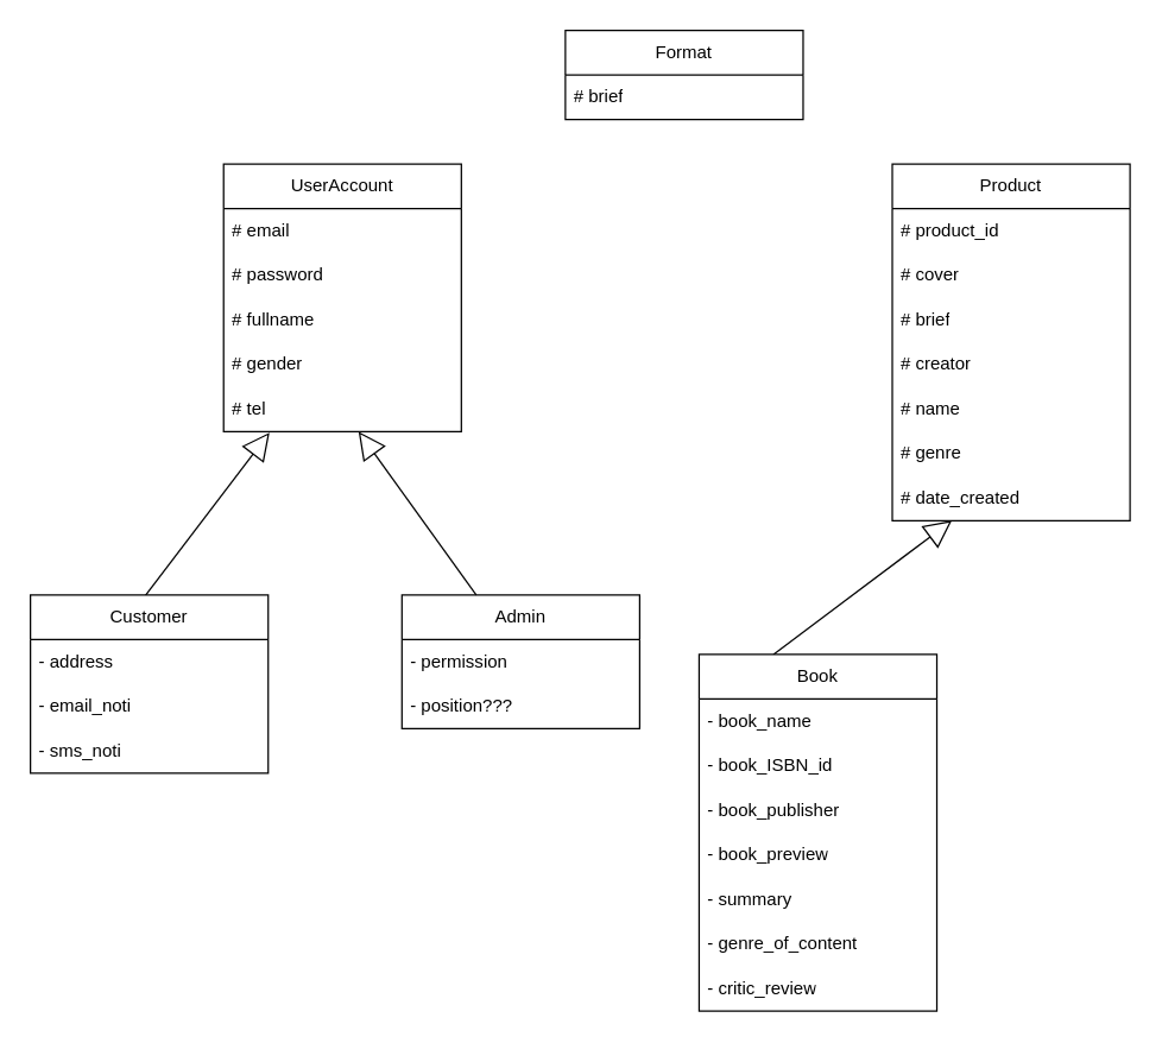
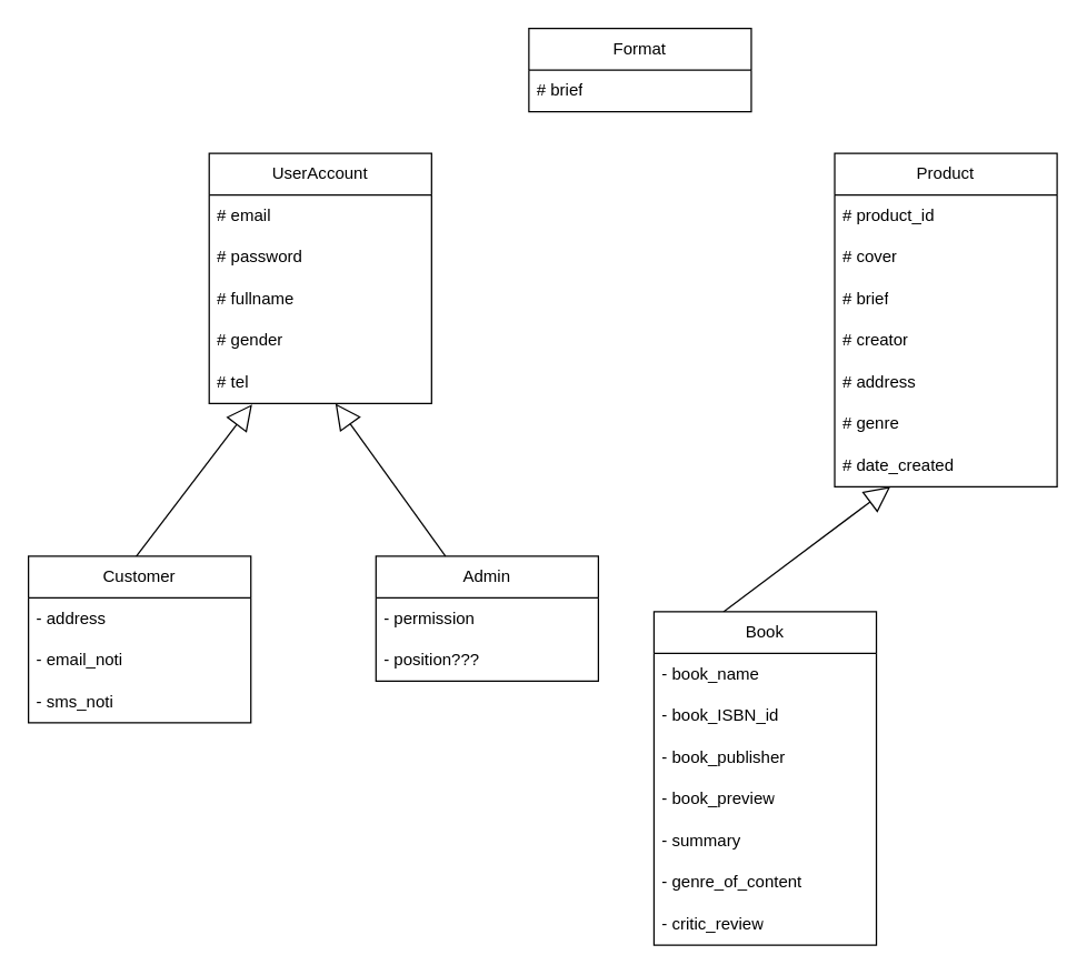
  <mxCell id="0" />
  <mxCell id="1" parent="0" />
  <mxCell id="2" value="UserAccount" style="swimlane;fontStyle=0;childLayout=stackLayout;horizontal=1;startSize=30;horizontalStack=0;resizeParent=1;resizeParentMax=0;resizeLast=0;collapsible=1;marginBottom=0;whiteSpace=wrap;html=1;" vertex="1" parent="1"><mxGeometry x="150" y="110" width="160" height="180" as="geometry" /></mxCell>
  <mxCell id="3" value="# email" style="text;strokeColor=none;fillColor=none;align=left;verticalAlign=middle;spacingLeft=4;spacingRight=4;overflow=hidden;points=[[0,0.5],[1,0.5]];portConstraint=eastwest;rotatable=0;whiteSpace=wrap;html=1;" vertex="1" parent="2"><mxGeometry y="30" width="160" height="30" as="geometry" /></mxCell>
  <mxCell id="4" value="# password" style="text;strokeColor=none;fillColor=none;align=left;verticalAlign=middle;spacingLeft=4;spacingRight=4;overflow=hidden;points=[[0,0.5],[1,0.5]];portConstraint=eastwest;rotatable=0;whiteSpace=wrap;html=1;" vertex="1" parent="2"><mxGeometry y="60" width="160" height="30" as="geometry" /></mxCell>
  <mxCell id="5" value="# fullname" style="text;strokeColor=none;fillColor=none;align=left;verticalAlign=middle;spacingLeft=4;spacingRight=4;overflow=hidden;points=[[0,0.5],[1,0.5]];portConstraint=eastwest;rotatable=0;whiteSpace=wrap;html=1;" vertex="1" parent="2"><mxGeometry y="90" width="160" height="30" as="geometry" /></mxCell>
  <mxCell id="6" value="# gender" style="text;strokeColor=none;fillColor=none;align=left;verticalAlign=middle;spacingLeft=4;spacingRight=4;overflow=hidden;points=[[0,0.5],[1,0.5]];portConstraint=eastwest;rotatable=0;whiteSpace=wrap;html=1;" vertex="1" parent="2"><mxGeometry y="120" width="160" height="30" as="geometry" /></mxCell>
  <mxCell id="7" value="# tel" style="text;strokeColor=none;fillColor=none;align=left;verticalAlign=middle;spacingLeft=4;spacingRight=4;overflow=hidden;points=[[0,0.5],[1,0.5]];portConstraint=eastwest;rotatable=0;whiteSpace=wrap;html=1;" vertex="1" parent="2"><mxGeometry y="150" width="160" height="30" as="geometry" /></mxCell>
  <mxCell id="8" value="" style="endArrow=block;endSize=16;endFill=0;html=1;rounded=0;entryX=0.193;entryY=1.022;entryDx=0;entryDy=0;entryPerimeter=0;" edge="1" parent="1" target="7"><mxGeometry width="160" relative="1" as="geometry"><mxPoint x="90" y="410" as="sourcePoint" /><mxPoint x="190" y="330" as="targetPoint" /></mxGeometry></mxCell>
  <mxCell id="9" value="Format" style="swimlane;fontStyle=0;childLayout=stackLayout;horizontal=1;startSize=30;horizontalStack=0;resizeParent=1;resizeParentMax=0;resizeLast=0;collapsible=1;marginBottom=0;whiteSpace=wrap;html=1;" vertex="1" parent="1"><mxGeometry x="380" width="160" height="60" as="geometry" y="20" /></mxCell>
  <mxCell id="10" value="# brief" style="text;strokeColor=none;fillColor=none;align=left;verticalAlign=middle;spacingLeft=4;spacingRight=4;overflow=hidden;points=[[0,0.5],[1,0.5]];portConstraint=eastwest;rotatable=0;whiteSpace=wrap;html=1;" vertex="1" parent="9"><mxGeometry y="30" width="160" height="30" as="geometry" /></mxCell>
  <mxCell id="11" value="Customer" style="swimlane;fontStyle=0;childLayout=stackLayout;horizontal=1;startSize=30;horizontalStack=0;resizeParent=1;resizeParentMax=0;resizeLast=0;collapsible=1;marginBottom=0;whiteSpace=wrap;html=1;" vertex="1" parent="1"><mxGeometry x="20" y="400" width="160" height="120" as="geometry" /></mxCell>
  <mxCell id="12" value="- address" style="text;strokeColor=none;fillColor=none;align=left;verticalAlign=middle;spacingLeft=4;spacingRight=4;overflow=hidden;points=[[0,0.5],[1,0.5]];portConstraint=eastwest;rotatable=0;whiteSpace=wrap;html=1;" vertex="1" parent="11"><mxGeometry y="30" width="160" height="30" as="geometry" /></mxCell>
  <mxCell id="13" value="- email_noti" style="text;strokeColor=none;fillColor=none;align=left;verticalAlign=middle;spacingLeft=4;spacingRight=4;overflow=hidden;points=[[0,0.5],[1,0.5]];portConstraint=eastwest;rotatable=0;whiteSpace=wrap;html=1;" vertex="1" parent="11"><mxGeometry y="60" width="160" height="30" as="geometry" /></mxCell>
  <mxCell id="14" value="- sms_noti" style="text;strokeColor=none;fillColor=none;align=left;verticalAlign=middle;spacingLeft=4;spacingRight=4;overflow=hidden;points=[[0,0.5],[1,0.5]];portConstraint=eastwest;rotatable=0;whiteSpace=wrap;html=1;" vertex="1" parent="11"><mxGeometry y="90" width="160" height="30" as="geometry" /></mxCell>
  <mxCell id="15" value="Admin" style="swimlane;fontStyle=0;childLayout=stackLayout;horizontal=1;startSize=30;horizontalStack=0;resizeParent=1;resizeParentMax=0;resizeLast=0;collapsible=1;marginBottom=0;whiteSpace=wrap;html=1;" vertex="1" parent="1"><mxGeometry x="270" y="400" width="160" height="90" as="geometry" /></mxCell>
  <mxCell id="16" value="- permission" style="text;strokeColor=none;fillColor=none;align=left;verticalAlign=middle;spacingLeft=4;spacingRight=4;overflow=hidden;points=[[0,0.5],[1,0.5]];portConstraint=eastwest;rotatable=0;whiteSpace=wrap;html=1;" vertex="1" parent="15"><mxGeometry y="30" width="160" height="30" as="geometry" /></mxCell>
  <mxCell id="17" value="- position???" style="text;strokeColor=none;fillColor=none;align=left;verticalAlign=middle;spacingLeft=4;spacingRight=4;overflow=hidden;points=[[0,0.5],[1,0.5]];portConstraint=eastwest;rotatable=0;whiteSpace=wrap;html=1;" vertex="1" parent="15"><mxGeometry y="60" width="160" height="30" as="geometry" /></mxCell>
  <mxCell id="18" value="" style="endArrow=block;endSize=16;endFill=0;html=1;rounded=0;" edge="1" parent="1" target="7"><mxGeometry width="160" relative="1" as="geometry"><mxPoint x="320" y="400" as="sourcePoint" /><mxPoint x="411" y="281" as="targetPoint" /></mxGeometry></mxCell>
  <mxCell id="19" value="Product" style="swimlane;fontStyle=0;childLayout=stackLayout;horizontal=1;startSize=30;horizontalStack=0;resizeParent=1;resizeParentMax=0;resizeLast=0;collapsible=1;marginBottom=0;whiteSpace=wrap;html=1;" vertex="1" parent="1"><mxGeometry x="600" y="110" width="160" height="240" as="geometry" /></mxCell>
  <mxCell id="20" value="# product_id" style="text;strokeColor=none;fillColor=none;align=left;verticalAlign=middle;spacingLeft=4;spacingRight=4;overflow=hidden;points=[[0,0.5],[1,0.5]];portConstraint=eastwest;rotatable=0;whiteSpace=wrap;html=1;" vertex="1" parent="19"><mxGeometry y="30" width="160" height="30" as="geometry" /></mxCell>
  <mxCell id="21" value="# cover" style="text;strokeColor=none;fillColor=none;align=left;verticalAlign=middle;spacingLeft=4;spacingRight=4;overflow=hidden;points=[[0,0.5],[1,0.5]];portConstraint=eastwest;rotatable=0;whiteSpace=wrap;html=1;" vertex="1" parent="19"><mxGeometry y="60" width="160" height="30" as="geometry" /></mxCell>
  <mxCell id="22" value="# brief" style="text;strokeColor=none;fillColor=none;align=left;verticalAlign=middle;spacingLeft=4;spacingRight=4;overflow=hidden;points=[[0,0.5],[1,0.5]];portConstraint=eastwest;rotatable=0;whiteSpace=wrap;html=1;" vertex="1" parent="19"><mxGeometry y="90" width="160" height="30" as="geometry" /></mxCell>
  <mxCell id="23" value="# creator" style="text;strokeColor=none;fillColor=none;align=left;verticalAlign=middle;spacingLeft=4;spacingRight=4;overflow=hidden;points=[[0,0.5],[1,0.5]];portConstraint=eastwest;rotatable=0;whiteSpace=wrap;html=1;" vertex="1" parent="19"><mxGeometry y="120" width="160" height="30" as="geometry" /></mxCell>
- <mxCell id="24" value="# name" style="text;strokeColor=none;fillColor=none;align=left;verticalAlign=middle;spacingLeft=4;spacingRight=4;overflow=hidden;points=[[0,0.5],[1,0.5]];portConstraint=eastwest;rotatable=0;whiteSpace=wrap;html=1;" vertex="1" parent="19"><mxGeometry y="150" width="160" height="30" as="geometry" /></mxCell>
+ <mxCell id="24" value="# address" style="text;strokeColor=none;fillColor=none;align=left;verticalAlign=middle;spacingLeft=4;spacingRight=4;overflow=hidden;points=[[0,0.5],[1,0.5]];portConstraint=eastwest;rotatable=0;whiteSpace=wrap;html=1;" vertex="1" parent="19"><mxGeometry y="150" width="160" height="30" as="geometry" /></mxCell>
  <mxCell id="25" value="# genre" style="text;strokeColor=none;fillColor=none;align=left;verticalAlign=middle;spacingLeft=4;spacingRight=4;overflow=hidden;points=[[0,0.5],[1,0.5]];portConstraint=eastwest;rotatable=0;whiteSpace=wrap;html=1;" vertex="1" parent="19"><mxGeometry y="180" width="160" height="30" as="geometry" /></mxCell>
  <mxCell id="26" value="# date_created" style="text;strokeColor=none;fillColor=none;align=left;verticalAlign=middle;spacingLeft=4;spacingRight=4;overflow=hidden;points=[[0,0.5],[1,0.5]];portConstraint=eastwest;rotatable=0;whiteSpace=wrap;html=1;" vertex="1" parent="19"><mxGeometry y="210" width="160" height="30" as="geometry" /></mxCell>
  <mxCell id="27" value="" style="endArrow=block;endSize=16;endFill=0;html=1;rounded=0;" edge="1" parent="1"><mxGeometry width="160" relative="1" as="geometry"><mxPoint x="520" y="440" as="sourcePoint" /><mxPoint x="640" y="350" as="targetPoint" /></mxGeometry></mxCell>
  <mxCell id="28" value="Book" style="swimlane;fontStyle=0;childLayout=stackLayout;horizontal=1;startSize=30;horizontalStack=0;resizeParent=1;resizeParentMax=0;resizeLast=0;collapsible=1;marginBottom=0;whiteSpace=wrap;html=1;" vertex="1" parent="1"><mxGeometry x="470" y="440" width="160" height="240" as="geometry" /></mxCell>
  <mxCell id="29" value="- book_name" style="text;strokeColor=none;fillColor=none;align=left;verticalAlign=middle;spacingLeft=4;spacingRight=4;overflow=hidden;points=[[0,0.5],[1,0.5]];portConstraint=eastwest;rotatable=0;whiteSpace=wrap;html=1;" vertex="1" parent="28"><mxGeometry y="30" width="160" height="30" as="geometry" /></mxCell>
  <mxCell id="30" value="- book_ISBN_id" style="text;strokeColor=none;fillColor=none;align=left;verticalAlign=middle;spacingLeft=4;spacingRight=4;overflow=hidden;points=[[0,0.5],[1,0.5]];portConstraint=eastwest;rotatable=0;whiteSpace=wrap;html=1;" vertex="1" parent="28"><mxGeometry y="60" width="160" height="30" as="geometry" /></mxCell>
  <mxCell id="31" value="- book_publisher" style="text;strokeColor=none;fillColor=none;align=left;verticalAlign=middle;spacingLeft=4;spacingRight=4;overflow=hidden;points=[[0,0.5],[1,0.5]];portConstraint=eastwest;rotatable=0;whiteSpace=wrap;html=1;" vertex="1" parent="28"><mxGeometry y="90" width="160" height="30" as="geometry" /></mxCell>
  <mxCell id="32" value="- book_preview" style="text;strokeColor=none;fillColor=none;align=left;verticalAlign=middle;spacingLeft=4;spacingRight=4;overflow=hidden;points=[[0,0.5],[1,0.5]];portConstraint=eastwest;rotatable=0;whiteSpace=wrap;html=1;" vertex="1" parent="28"><mxGeometry y="120" width="160" height="30" as="geometry" /></mxCell>
  <mxCell id="33" value="- summary" style="text;strokeColor=none;fillColor=none;align=left;verticalAlign=middle;spacingLeft=4;spacingRight=4;overflow=hidden;points=[[0,0.5],[1,0.5]];portConstraint=eastwest;rotatable=0;whiteSpace=wrap;html=1;" vertex="1" parent="28"><mxGeometry y="150" width="160" height="30" as="geometry" /></mxCell>
  <mxCell id="34" value="- genre_of_content" style="text;strokeColor=none;fillColor=none;align=left;verticalAlign=middle;spacingLeft=4;spacingRight=4;overflow=hidden;points=[[0,0.5],[1,0.5]];portConstraint=eastwest;rotatable=0;whiteSpace=wrap;html=1;" vertex="1" parent="28"><mxGeometry y="180" width="160" height="30" as="geometry" /></mxCell>
  <mxCell id="35" value="- critic_review" style="text;strokeColor=none;fillColor=none;align=left;verticalAlign=middle;spacingLeft=4;spacingRight=4;overflow=hidden;points=[[0,0.5],[1,0.5]];portConstraint=eastwest;rotatable=0;whiteSpace=wrap;html=1;" vertex="1" parent="28"><mxGeometry y="210" width="160" height="30" as="geometry" /></mxCell>
